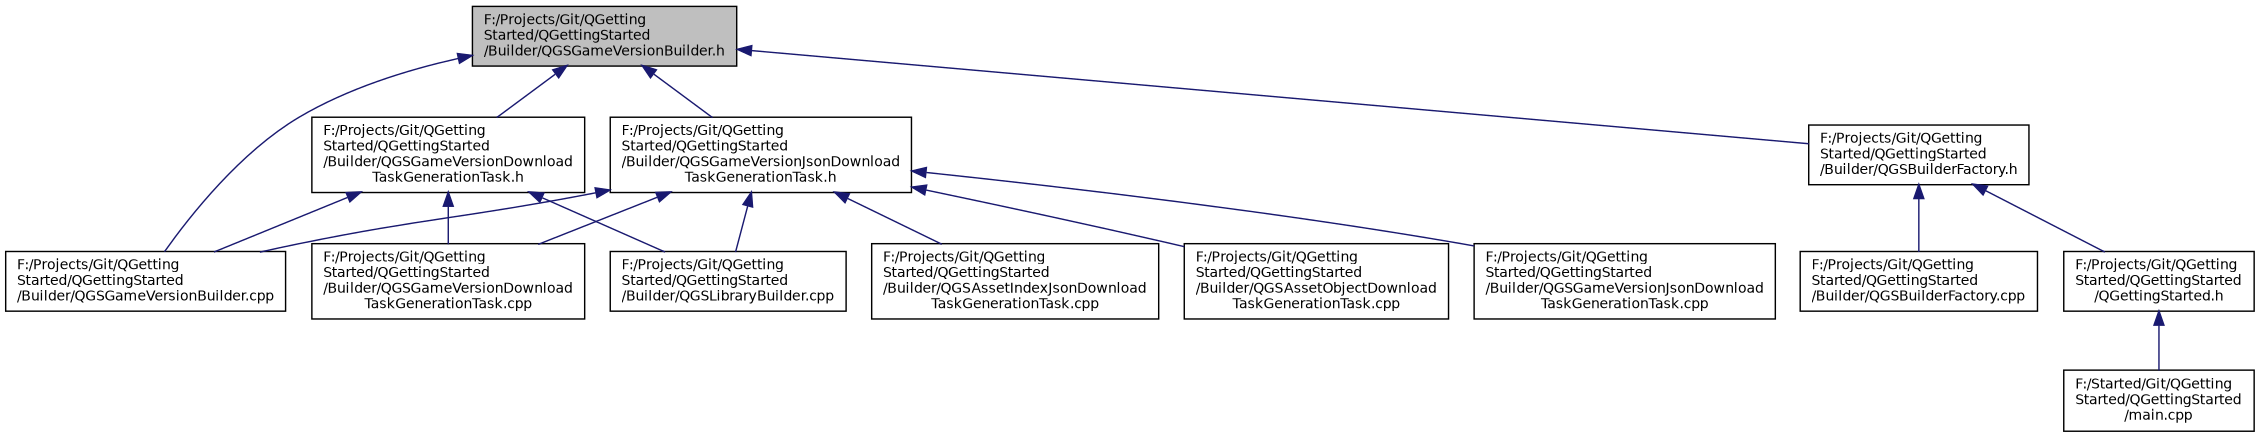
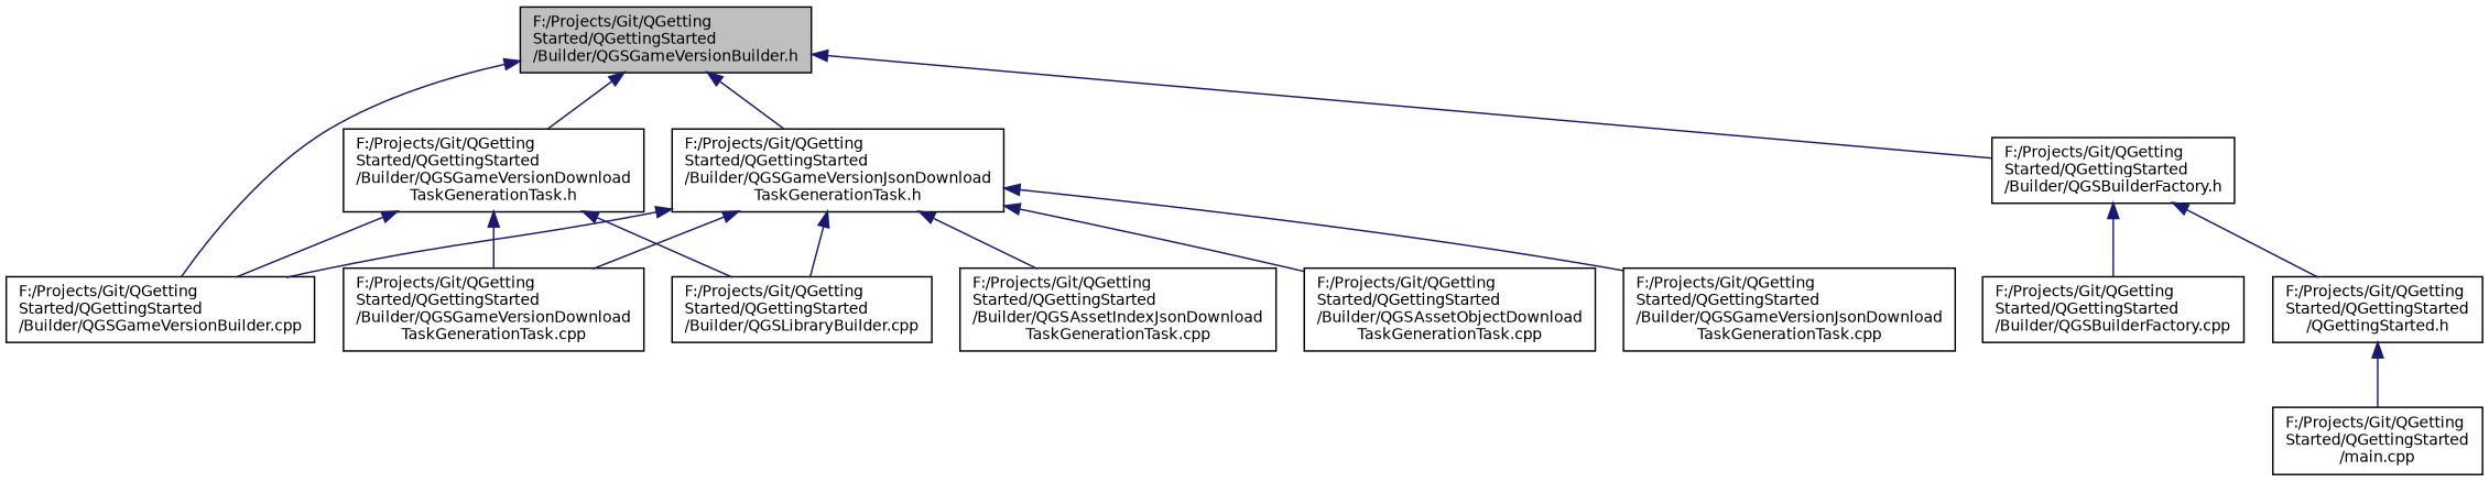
  digraph {
    node [color=black fillcolor=white fontname=Helvetica fontsize=10 shape=record style=filled]
    edge [color=midnightblue dir=back fontname=Helvetica fontsize=10 labelfontname=Helvetica labelfontsize=10 style=solid]
    n1 [fillcolor=grey75 fontcolor=black height=0.2 label="F:/Projects/Git/QGetting\lStarted/QGettingStarted\l/Builder/QGSGameVersionBuilder.h" width=0.4]
    n2 [height=0.2 label="F:/Projects/Git/QGetting\lStarted/QGettingStarted\l/Builder/QGSGameVersionJsonDownload\lTaskGenerationTask.h" width=0.4]
    n3 [height=0.2 label="F:/Projects/Git/QGetting\lStarted/QGettingStarted\l/Builder/QGSGameVersionBuilder.cpp" width=0.4]
    n4 [height=0.2 label="F:/Projects/Git/QGetting\lStarted/QGettingStarted\l/Builder/QGSBuilderFactory.h" width=0.4]
    n5 [height=0.2 label="F:/Projects/Git/QGetting\lStarted/QGettingStarted\l/Builder/QGSGameVersionDownload\lTaskGenerationTask.h" width=0.4]
    n6 [height=0.2 label="F:/Projects/Git/QGetting\lStarted/QGettingStarted\l/Builder/QGSAssetIndexJsonDownload\lTaskGenerationTask.cpp" width=0.4]
    n7 [height=0.2 label="F:/Projects/Git/QGetting\lStarted/QGettingStarted\l/Builder/QGSAssetObjectDownload\lTaskGenerationTask.cpp" width=0.4]
    n8 [height=0.2 label="F:/Projects/Git/QGetting\lStarted/QGettingStarted\l/Builder/QGSGameVersionDownload\lTaskGenerationTask.cpp" width=0.4]
    n9 [height=0.2 label="F:/Projects/Git/QGetting\lStarted/QGettingStarted\l/Builder/QGSGameVersionJsonDownload\lTaskGenerationTask.cpp" width=0.4]
    n10 [height=0.2 label="F:/Projects/Git/QGetting\lStarted/QGettingStarted\l/Builder/QGSLibraryBuilder.cpp" width=0.4]
    n11 [height=0.2 label="F:/Projects/Git/QGetting\lStarted/QGettingStarted\l/Builder/QGSBuilderFactory.cpp" width=0.4]
    n12 [height=0.2 label="F:/Projects/Git/QGetting\lStarted/QGettingStarted\l/QGettingStarted.h" width=0.4]
-   n13 [height=0.2 label="F:/Started/Git/QGetting\lStarted/QGettingStarted\l/main.cpp" width=0.4]
+   n13 [height=0.2 label="F:/Projects/Git/QGetting\lStarted/QGettingStarted\l/main.cpp" width=0.4]
    n1 -> n2
    n1 -> n3
    n1 -> n4
    n1 -> n5
    n2 -> n3
    n2 -> n6
    n2 -> n7
    n2 -> n8
    n2 -> n9
    n2 -> n10
    n4 -> n11
    n4 -> n12
    n5 -> n3
    n5 -> n8
    n5 -> n10
    n12 -> n13
  }
